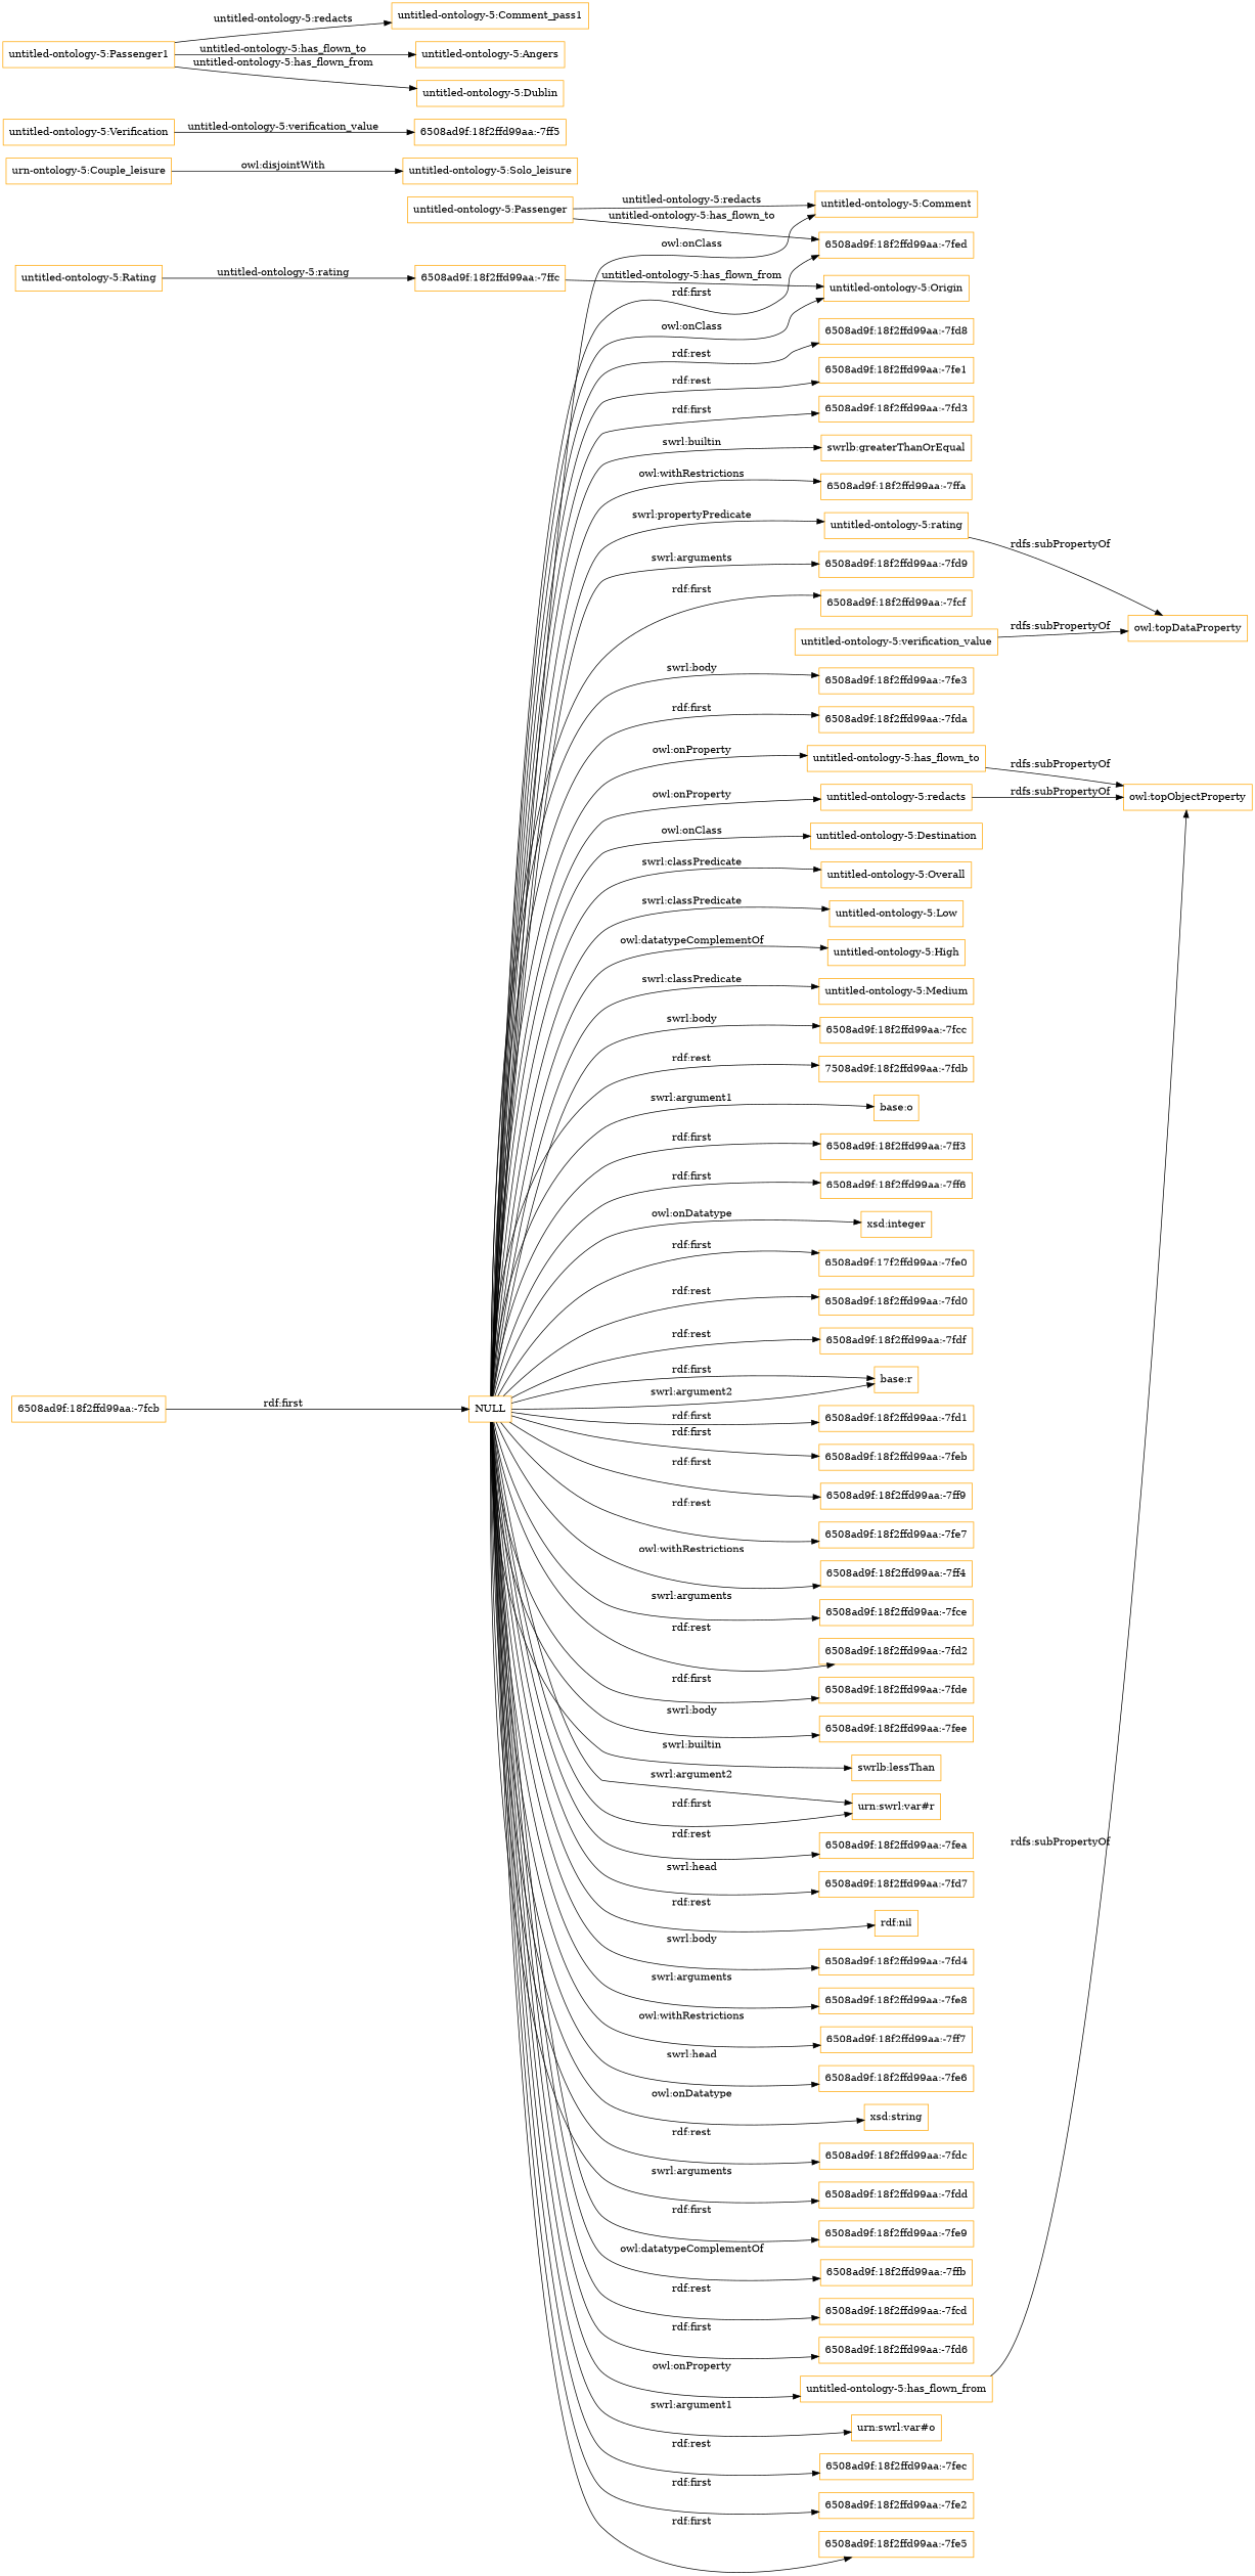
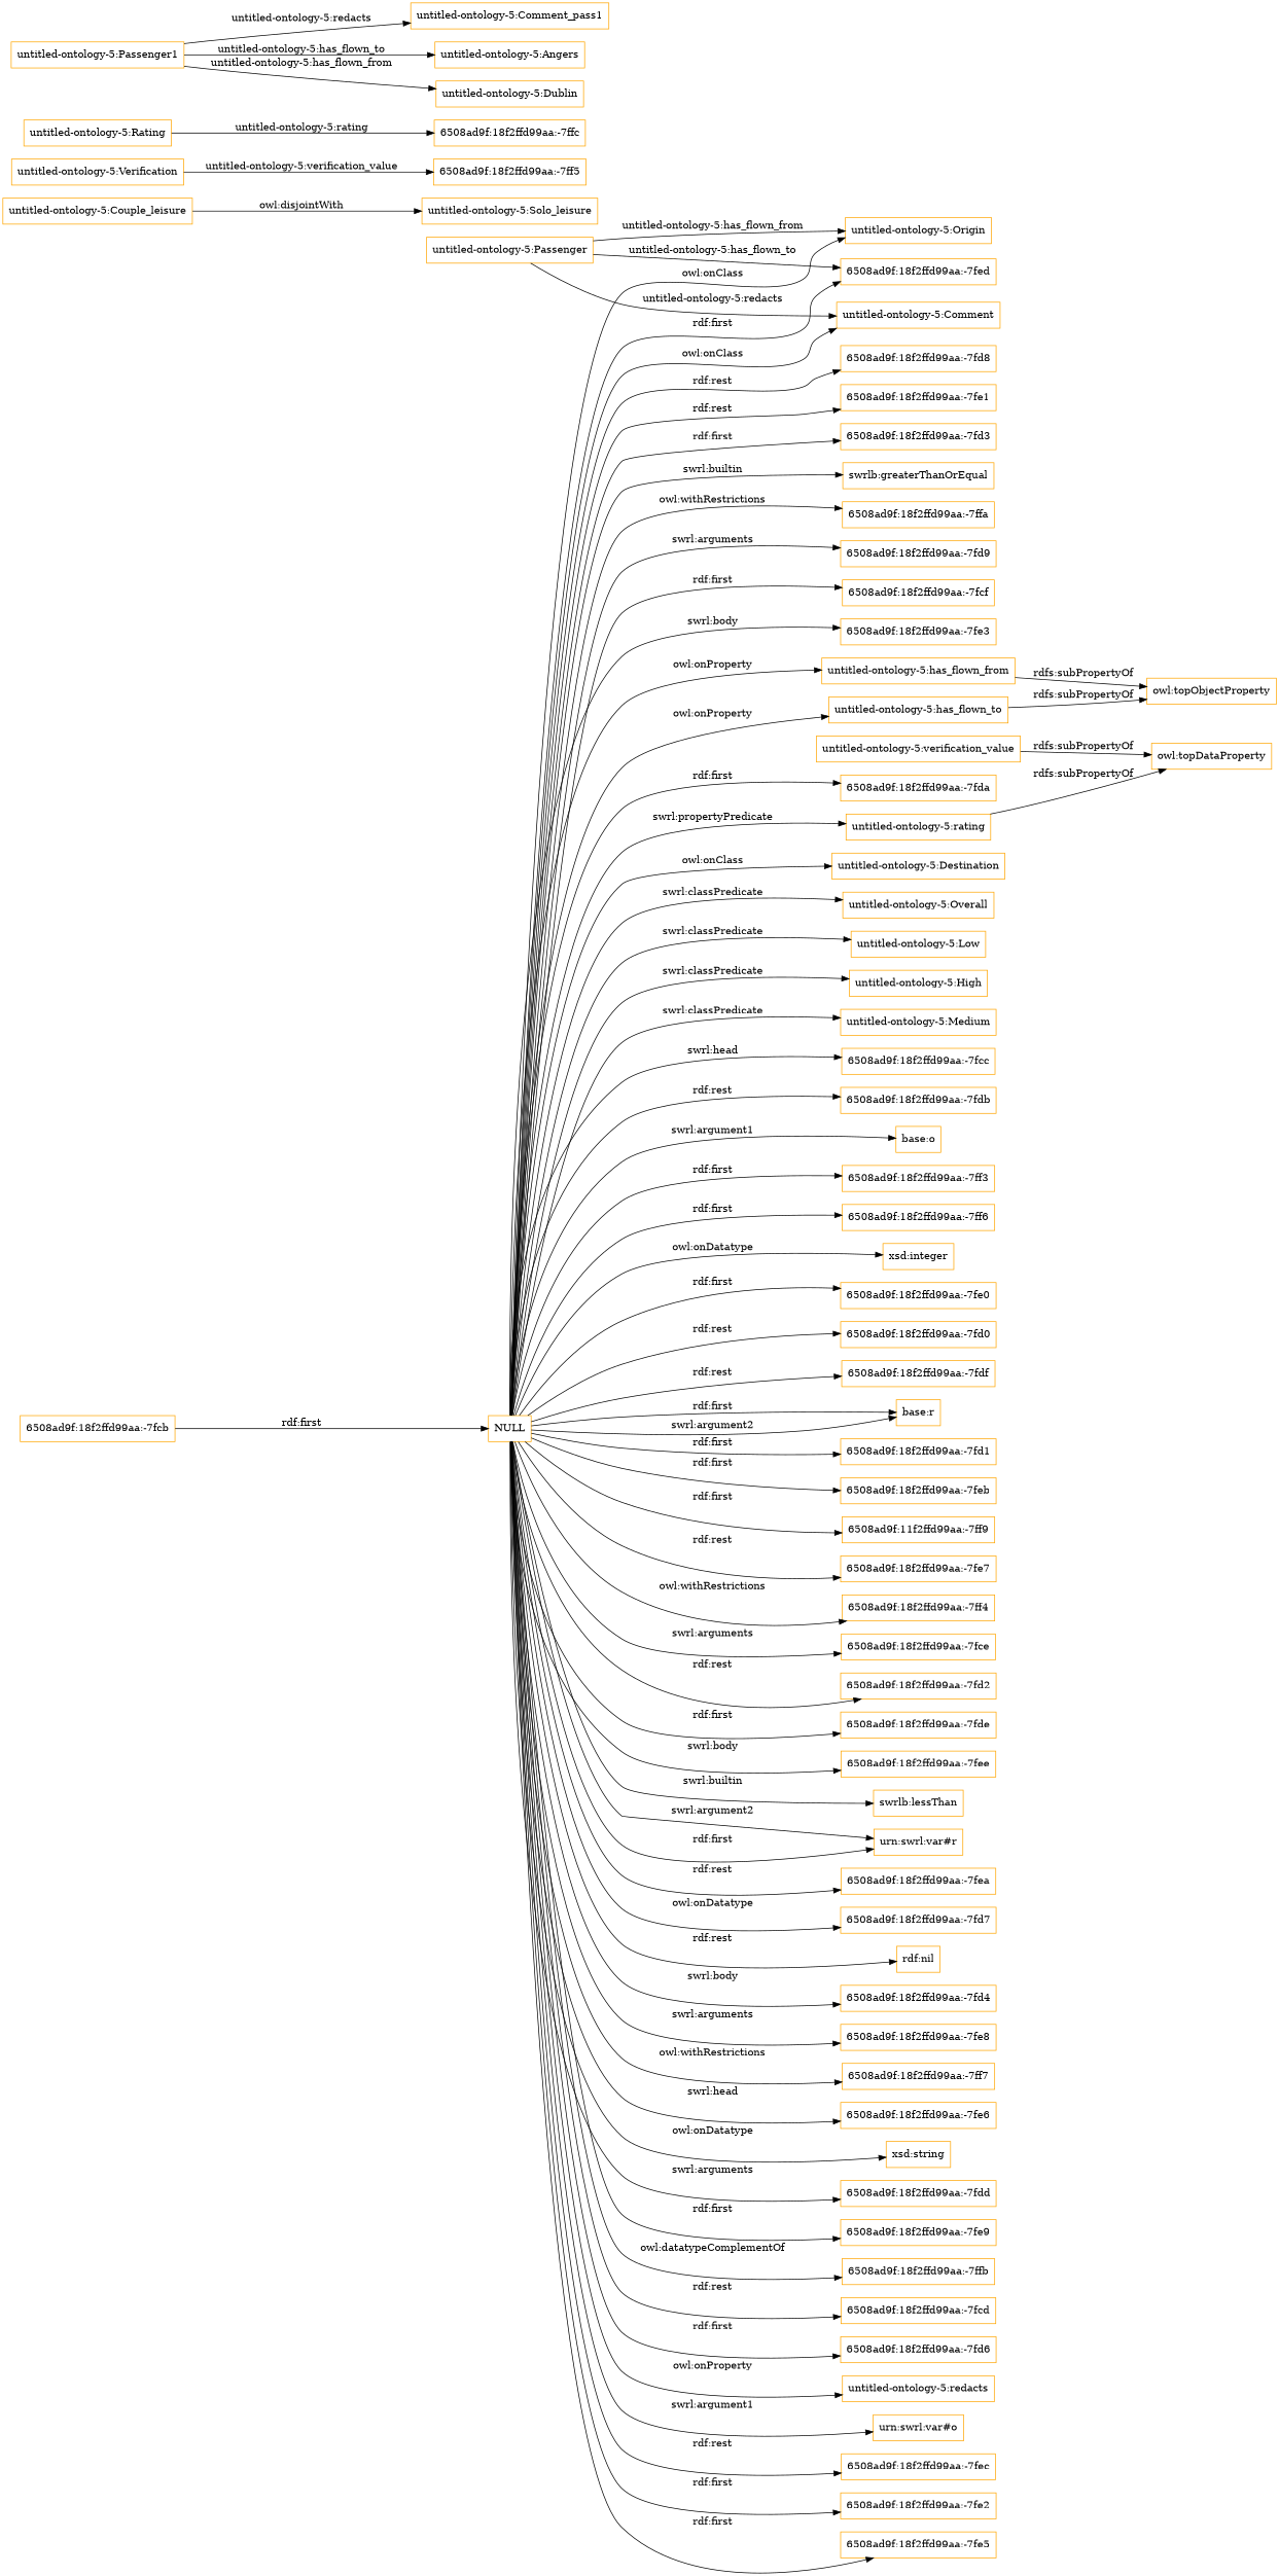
  digraph {
    rankdir=LR
    node [color=orange shape=rectangle]
    "untitled-ontology-5:Passenger"
    "untitled-ontology-5:Origin"
    "untitled-ontology-5:Comment"
    "6508ad9f:18f2ffd99aa:-7fed"
-   "untitled-ontology-5:Couple_leisure" [label="urn-ontology-5:Couple_leisure"]
+   "untitled-ontology-5:Couple_leisure"
    "untitled-ontology-5:Solo_leisure"
    "untitled-ontology-5:Verification"
    "6508ad9f:18f2ffd99aa:-7ff5"
    "untitled-ontology-5:Rating"
    "6508ad9f:18f2ffd99aa:-7ffc"
    "untitled-ontology-5:Passenger1"
    "untitled-ontology-5:Comment_pass1"
    "untitled-ontology-5:Angers"
    "untitled-ontology-5:Dublin"
    "untitled-ontology-5:has_flown_from"
    "owl:topObjectProperty"
    "untitled-ontology-5:verification_value"
    "owl:topDataProperty"
    "untitled-ontology-5:has_flown_to"
    "untitled-ontology-5:rating"
    NULL
    "untitled-ontology-5:Destination"
    "untitled-ontology-5:Overall"
    "untitled-ontology-5:Low"
    "untitled-ontology-5:High"
    "untitled-ontology-5:Medium"
    "6508ad9f:18f2ffd99aa:-7fcc"
-   "6508ad9f:18f2ffd99aa:-7fdb" [label="7508ad9f:18f2ffd99aa:-7fdb"]
+   "6508ad9f:18f2ffd99aa:-7fdb"
    "base:o"
    "6508ad9f:18f2ffd99aa:-7ff3"
    "6508ad9f:18f2ffd99aa:-7ff6"
    "xsd:integer"
-   "6508ad9f:18f2ffd99aa:-7fe0" [label="6508ad9f:17f2ffd99aa:-7fe0"]
+   "6508ad9f:18f2ffd99aa:-7fe0"
    "6508ad9f:18f2ffd99aa:-7fd0"
    "6508ad9f:18f2ffd99aa:-7fdf"
    "base:r"
    "6508ad9f:18f2ffd99aa:-7fd1"
    "6508ad9f:18f2ffd99aa:-7feb"
-   "6508ad9f:18f2ffd99aa:-7ff9"
+   "6508ad9f:18f2ffd99aa:-7ff9" [label="6508ad9f:11f2ffd99aa:-7ff9"]
    "6508ad9f:18f2ffd99aa:-7fe7"
    "6508ad9f:18f2ffd99aa:-7ff4"
    "6508ad9f:18f2ffd99aa:-7fce"
    "6508ad9f:18f2ffd99aa:-7fd2"
    "6508ad9f:18f2ffd99aa:-7fde"
    "6508ad9f:18f2ffd99aa:-7fee"
    "swrlb:lessThan"
    "urn:swrl:var#r"
    "6508ad9f:18f2ffd99aa:-7fea"
    "6508ad9f:18f2ffd99aa:-7fd7"
    "rdf:nil"
    "6508ad9f:18f2ffd99aa:-7fd4"
    "6508ad9f:18f2ffd99aa:-7fe8"
    "6508ad9f:18f2ffd99aa:-7ff7"
    "6508ad9f:18f2ffd99aa:-7fe6"
    "xsd:string"
-   "6508ad9f:18f2ffd99aa:-7fdc"
    "6508ad9f:18f2ffd99aa:-7fdd"
    "6508ad9f:18f2ffd99aa:-7fe9"
    "6508ad9f:18f2ffd99aa:-7ffb"
    "6508ad9f:18f2ffd99aa:-7fcd"
    "6508ad9f:18f2ffd99aa:-7fd6"
    "untitled-ontology-5:redacts"
    "urn:swrl:var#o"
    "6508ad9f:18f2ffd99aa:-7fec"
    "6508ad9f:18f2ffd99aa:-7fe2"
    "6508ad9f:18f2ffd99aa:-7fe5"
    "6508ad9f:18f2ffd99aa:-7fd8"
    "6508ad9f:18f2ffd99aa:-7fe1"
    "6508ad9f:18f2ffd99aa:-7fd3"
    "swrlb:greaterThanOrEqual"
    "6508ad9f:18f2ffd99aa:-7ffa"
    "6508ad9f:18f2ffd99aa:-7fd9"
    "6508ad9f:18f2ffd99aa:-7fcf"
    "6508ad9f:18f2ffd99aa:-7fe3"
    "6508ad9f:18f2ffd99aa:-7fda"
    "6508ad9f:18f2ffd99aa:-7fcb"
-   "6508ad9f:18f2ffd99aa:-7ffc" -> "untitled-ontology-5:Origin" [label="untitled-ontology-5:has_flown_from"]
+   "untitled-ontology-5:Passenger" -> "untitled-ontology-5:Origin" [label="untitled-ontology-5:has_flown_from"]
    "untitled-ontology-5:Passenger" -> "untitled-ontology-5:Comment" [label="untitled-ontology-5:redacts"]
    "untitled-ontology-5:Passenger" -> "6508ad9f:18f2ffd99aa:-7fed" [label="untitled-ontology-5:has_flown_to"]
    "untitled-ontology-5:Couple_leisure" -> "untitled-ontology-5:Solo_leisure" [label="owl:disjointWith"]
    "untitled-ontology-5:Verification" -> "6508ad9f:18f2ffd99aa:-7ff5" [label="untitled-ontology-5:verification_value"]
    "untitled-ontology-5:Rating" -> "6508ad9f:18f2ffd99aa:-7ffc" [label="untitled-ontology-5:rating"]
    "untitled-ontology-5:Passenger1" -> "untitled-ontology-5:Comment_pass1" [label="untitled-ontology-5:redacts"]
    "untitled-ontology-5:Passenger1" -> "untitled-ontology-5:Angers" [label="untitled-ontology-5:has_flown_to"]
    "untitled-ontology-5:Passenger1" -> "untitled-ontology-5:Dublin" [label="untitled-ontology-5:has_flown_from"]
    "untitled-ontology-5:has_flown_from" -> "owl:topObjectProperty" [label="rdfs:subPropertyOf"]
    "untitled-ontology-5:verification_value" -> "owl:topDataProperty" [label="rdfs:subPropertyOf"]
    "untitled-ontology-5:has_flown_to" -> "owl:topObjectProperty" [label="rdfs:subPropertyOf"]
    "untitled-ontology-5:rating" -> "owl:topDataProperty" [label="rdfs:subPropertyOf"]
    NULL -> "untitled-ontology-5:Origin" [label="owl:onClass"]
    NULL -> "untitled-ontology-5:Comment" [label="owl:onClass"]
    NULL -> "6508ad9f:18f2ffd99aa:-7fed" [label="rdf:first"]
    NULL -> "untitled-ontology-5:has_flown_from" [label="owl:onProperty"]
    NULL -> "untitled-ontology-5:has_flown_to" [label="owl:onProperty"]
    NULL -> "untitled-ontology-5:rating" [label="swrl:propertyPredicate"]
    NULL -> "untitled-ontology-5:Destination" [label="owl:onClass"]
    NULL -> "untitled-ontology-5:Overall" [label="swrl:classPredicate"]
    NULL -> "untitled-ontology-5:Low" [label="swrl:classPredicate"]
-   NULL -> "untitled-ontology-5:High" [label="owl:datatypeComplementOf"]
+   NULL -> "untitled-ontology-5:High" [label="swrl:classPredicate"]
    NULL -> "untitled-ontology-5:Medium" [label="swrl:classPredicate"]
-   NULL -> "6508ad9f:18f2ffd99aa:-7fcc" [label="swrl:body"]
+   NULL -> "6508ad9f:18f2ffd99aa:-7fcc" [label="swrl:head"]
    NULL -> "6508ad9f:18f2ffd99aa:-7fdb" [label="rdf:rest"]
    NULL -> "base:o" [label="swrl:argument1"]
    NULL -> "6508ad9f:18f2ffd99aa:-7ff3" [label="rdf:first"]
    NULL -> "6508ad9f:18f2ffd99aa:-7ff6" [label="rdf:first"]
    NULL -> "xsd:integer" [label="owl:onDatatype"]
    NULL -> "6508ad9f:18f2ffd99aa:-7fe0" [label="rdf:first"]
    NULL -> "6508ad9f:18f2ffd99aa:-7fd0" [label="rdf:rest"]
    NULL -> "6508ad9f:18f2ffd99aa:-7fdf" [label="rdf:rest"]
    NULL -> "base:r" [label="rdf:first"]
    NULL -> "base:r" [label="swrl:argument2"]
    NULL -> "6508ad9f:18f2ffd99aa:-7fd1" [label="rdf:first"]
    NULL -> "6508ad9f:18f2ffd99aa:-7feb" [label="rdf:first"]
    NULL -> "6508ad9f:18f2ffd99aa:-7ff9" [label="rdf:first"]
    NULL -> "6508ad9f:18f2ffd99aa:-7fe7" [label="rdf:rest"]
    NULL -> "6508ad9f:18f2ffd99aa:-7ff4" [label="owl:withRestrictions"]
    NULL -> "6508ad9f:18f2ffd99aa:-7fce" [label="swrl:arguments"]
    NULL -> "6508ad9f:18f2ffd99aa:-7fd2" [label="rdf:rest"]
    NULL -> "6508ad9f:18f2ffd99aa:-7fde" [label="rdf:first"]
    NULL -> "6508ad9f:18f2ffd99aa:-7fee" [label="swrl:body"]
    NULL -> "swrlb:lessThan" [label="swrl:builtin"]
    NULL -> "urn:swrl:var#r" [label="swrl:argument2"]
    NULL -> "urn:swrl:var#r" [label="rdf:first"]
    NULL -> "6508ad9f:18f2ffd99aa:-7fea" [label="rdf:rest"]
-   NULL -> "6508ad9f:18f2ffd99aa:-7fd7" [label="swrl:head"]
+   NULL -> "6508ad9f:18f2ffd99aa:-7fd7" [label="owl:onDatatype"]
    NULL -> "rdf:nil" [label="rdf:rest"]
    NULL -> "6508ad9f:18f2ffd99aa:-7fd4" [label="swrl:body"]
    NULL -> "6508ad9f:18f2ffd99aa:-7fe8" [label="swrl:arguments"]
    NULL -> "6508ad9f:18f2ffd99aa:-7ff7" [label="owl:withRestrictions"]
    NULL -> "6508ad9f:18f2ffd99aa:-7fe6" [label="swrl:head"]
    NULL -> "xsd:string" [label="owl:onDatatype"]
-   NULL -> "6508ad9f:18f2ffd99aa:-7fdc" [label="rdf:rest"]
    NULL -> "6508ad9f:18f2ffd99aa:-7fdd" [label="swrl:arguments"]
    NULL -> "6508ad9f:18f2ffd99aa:-7fe9" [label="rdf:first"]
    NULL -> "6508ad9f:18f2ffd99aa:-7ffb" [label="owl:datatypeComplementOf"]
    NULL -> "6508ad9f:18f2ffd99aa:-7fcd" [label="rdf:rest"]
    NULL -> "6508ad9f:18f2ffd99aa:-7fd6" [label="rdf:first"]
    NULL -> "untitled-ontology-5:redacts" [label="owl:onProperty"]
    NULL -> "urn:swrl:var#o" [label="swrl:argument1"]
    NULL -> "6508ad9f:18f2ffd99aa:-7fec" [label="rdf:rest"]
    NULL -> "6508ad9f:18f2ffd99aa:-7fe2" [label="rdf:first"]
    NULL -> "6508ad9f:18f2ffd99aa:-7fe5" [label="rdf:first"]
    NULL -> "6508ad9f:18f2ffd99aa:-7fd8" [label="rdf:rest"]
    NULL -> "6508ad9f:18f2ffd99aa:-7fe1" [label="rdf:rest"]
    NULL -> "6508ad9f:18f2ffd99aa:-7fd3" [label="rdf:first"]
    NULL -> "swrlb:greaterThanOrEqual" [label="swrl:builtin"]
    NULL -> "6508ad9f:18f2ffd99aa:-7ffa" [label="owl:withRestrictions"]
    NULL -> "6508ad9f:18f2ffd99aa:-7fd9" [label="swrl:arguments"]
    NULL -> "6508ad9f:18f2ffd99aa:-7fcf" [label="rdf:first"]
    NULL -> "6508ad9f:18f2ffd99aa:-7fe3" [label="swrl:body"]
    NULL -> "6508ad9f:18f2ffd99aa:-7fda" [label="rdf:first"]
-   "untitled-ontology-5:redacts" -> "owl:topObjectProperty" [label="rdfs:subPropertyOf"]
    "6508ad9f:18f2ffd99aa:-7fcb" -> NULL [label="rdf:first"]
  }
